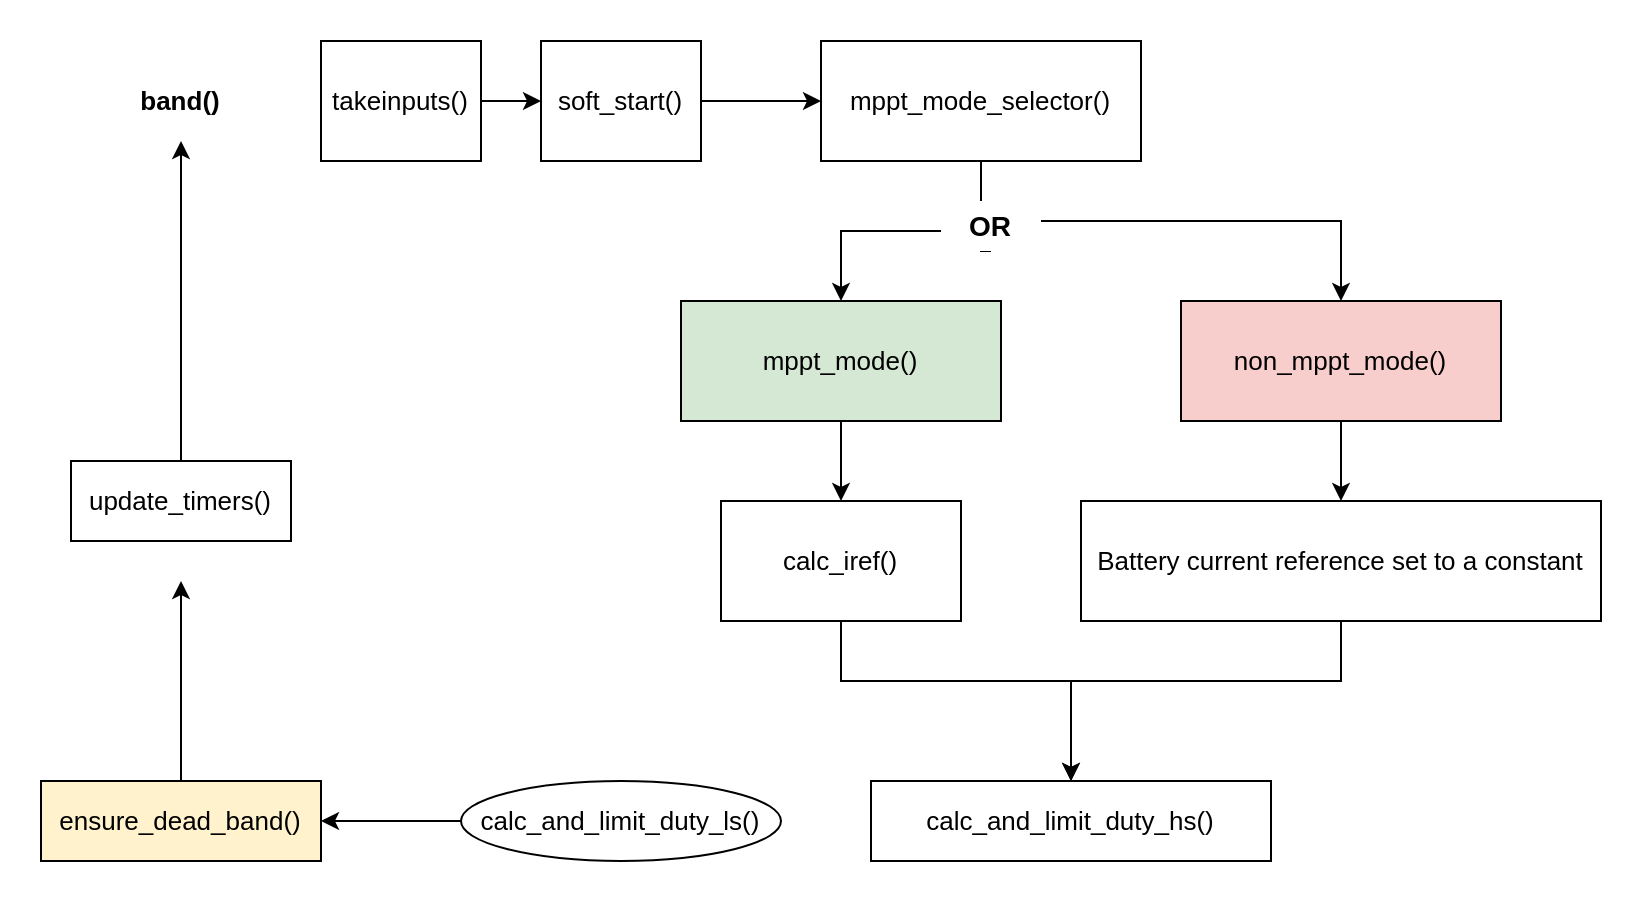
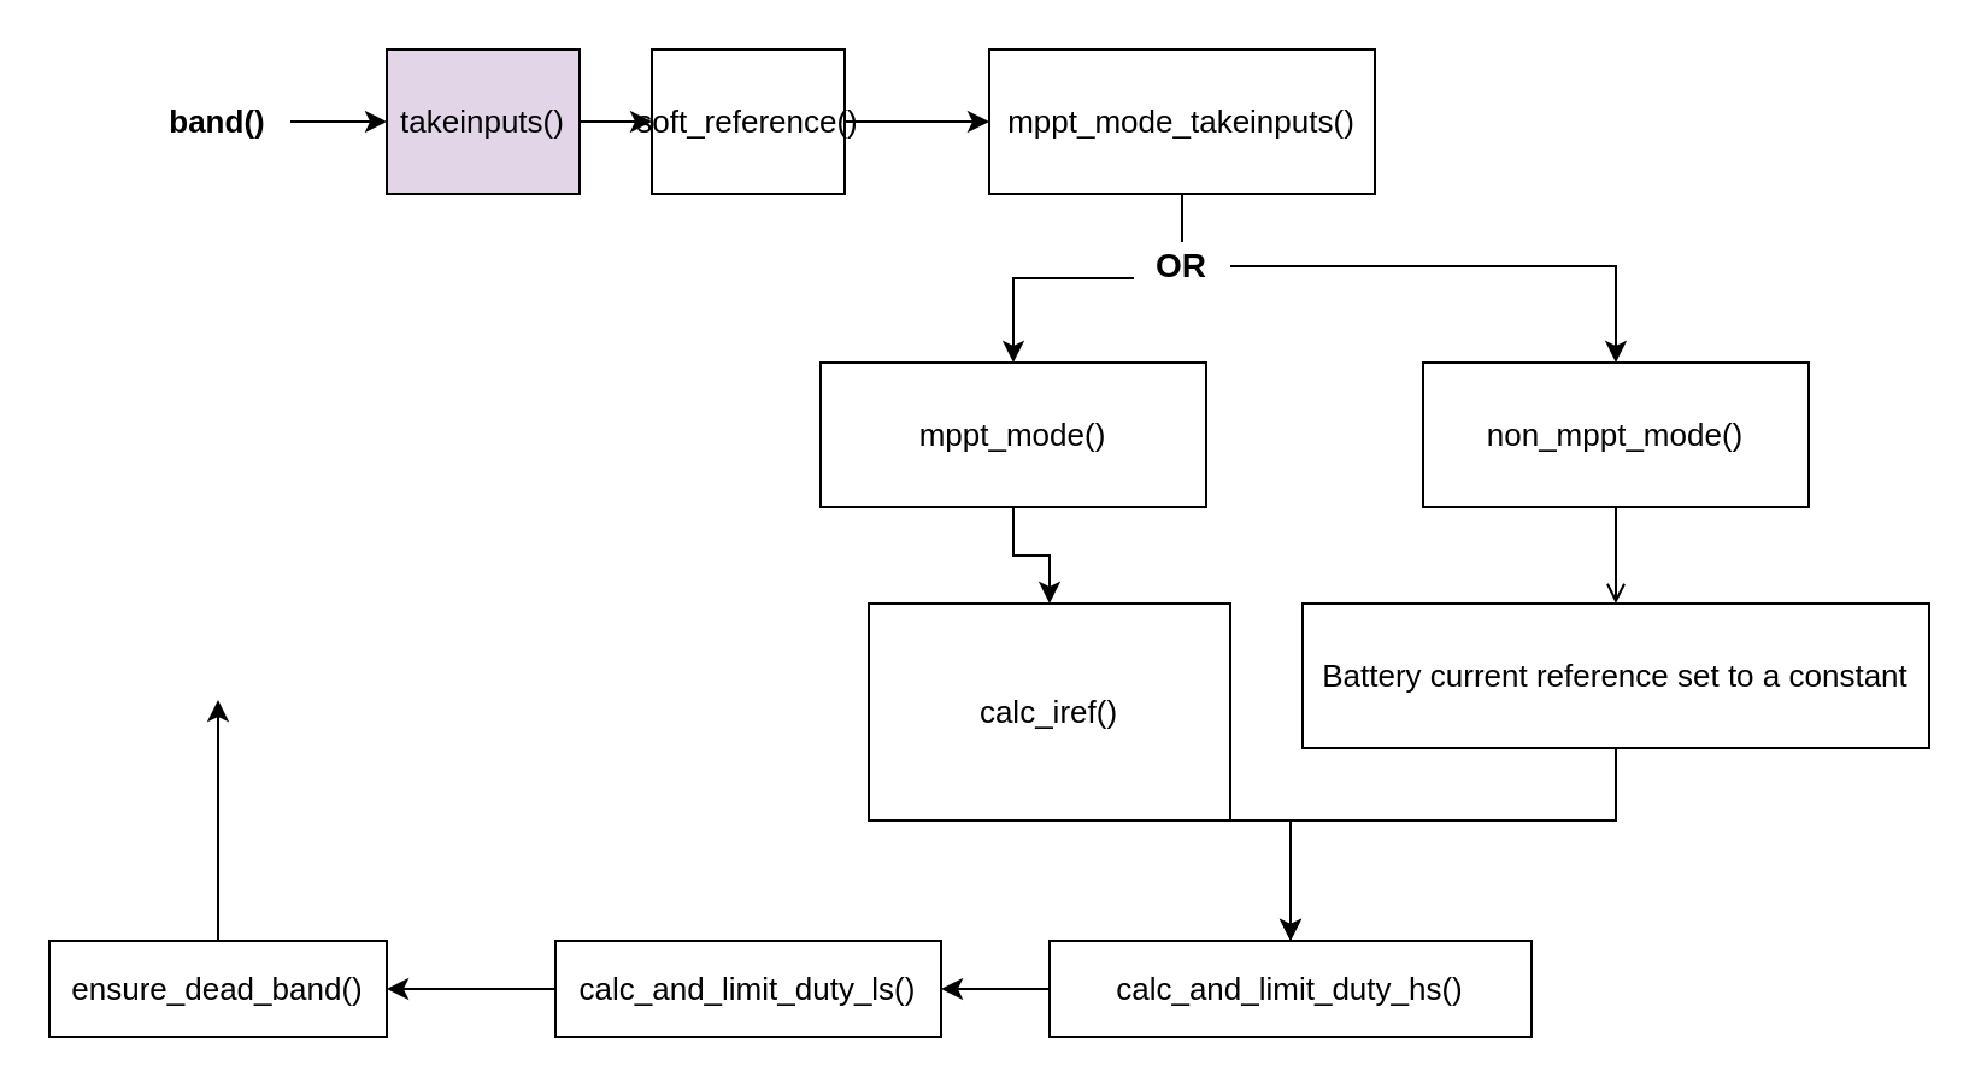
  <mxCell id="0" />
  <mxCell id="1" parent="0" />
+ <mxCell id="2" value="" style="edgeStyle=orthogonalEdgeStyle;rounded=0;orthogonalLoop=1;jettySize=auto;html=1;" edge="1" parent="1" source="3" target="5"><mxGeometry relative="1" as="geometry" /></mxCell>
  <mxCell id="3" value="&lt;b&gt;&lt;font style=&quot;font-size: 13px&quot;&gt;band()&lt;/font&gt;&lt;/b&gt;" style="text;html=1;strokeColor=none;fillColor=none;align=center;verticalAlign=middle;whiteSpace=wrap;rounded=0;" vertex="1" parent="1"><mxGeometry x="60" y="30" width="60" height="40" as="geometry" /></mxCell>
  <mxCell id="4" value="" style="edgeStyle=orthogonalEdgeStyle;rounded=0;orthogonalLoop=1;jettySize=auto;html=1;" edge="1" parent="1" source="5" target="7"><mxGeometry relative="1" as="geometry" /></mxCell>
- <mxCell id="5" value="&lt;font style=&quot;font-size: 13px&quot;&gt;takeinputs()&lt;/font&gt;" style="whiteSpace=wrap;html=1;" vertex="1" parent="1"><mxGeometry x="160" y="20" width="80" height="60" as="geometry" /></mxCell>
+ <mxCell id="5" value="&lt;font style=&quot;font-size: 13px&quot;&gt;takeinputs()&lt;/font&gt;" style="whiteSpace=wrap;html=1;fillColor=#e1d5e7;" vertex="1" parent="1"><mxGeometry x="160" y="20" width="80" height="60" as="geometry" /></mxCell>
  <mxCell id="6" value="" style="edgeStyle=orthogonalEdgeStyle;rounded=0;orthogonalLoop=1;jettySize=auto;html=1;entryX=0;entryY=0.5;entryDx=0;entryDy=0;" edge="1" parent="1" source="7" target="10"><mxGeometry relative="1" as="geometry"><mxPoint x="380" y="50" as="targetPoint" /></mxGeometry></mxCell>
- <mxCell id="7" value="&lt;font style=&quot;font-size: 13px&quot;&gt;soft_start()&lt;/font&gt;" style="whiteSpace=wrap;html=1;" vertex="1" parent="1"><mxGeometry x="270" y="20" width="80" height="60" as="geometry" /></mxCell>
+ <mxCell id="7" value="&lt;font style=&quot;font-size: 13px&quot;&gt;soft_reference()&lt;/font&gt;" style="whiteSpace=wrap;html=1;" vertex="1" parent="1"><mxGeometry x="270" y="20" width="80" height="60" as="geometry" /></mxCell>
  <mxCell id="8" style="edgeStyle=orthogonalEdgeStyle;rounded=0;orthogonalLoop=1;jettySize=auto;html=1;exitX=0.5;exitY=1;exitDx=0;exitDy=0;entryX=0.5;entryY=0;entryDx=0;entryDy=0;" edge="1" parent="1" source="10" target="12"><mxGeometry relative="1" as="geometry" /></mxCell>
  <mxCell id="9" style="edgeStyle=orthogonalEdgeStyle;rounded=0;orthogonalLoop=1;jettySize=auto;html=1;exitX=0.5;exitY=1;exitDx=0;exitDy=0;entryX=0.5;entryY=0;entryDx=0;entryDy=0;" edge="1" parent="1" source="30" target="14"><mxGeometry relative="1" as="geometry"><Array as="points"><mxPoint x="490" y="110" /><mxPoint x="670" y="110" /></Array></mxGeometry></mxCell>
- <mxCell id="10" value="&lt;font style=&quot;font-size: 13px&quot;&gt;mppt_mode_selector()&lt;/font&gt;" style="whiteSpace=wrap;html=1;" vertex="1" parent="1"><mxGeometry x="410" y="20" width="160" height="60" as="geometry" /></mxCell>
+ <mxCell id="10" value="&lt;font style=&quot;font-size: 13px&quot;&gt;mppt_mode_takeinputs()&lt;/font&gt;" style="whiteSpace=wrap;html=1;" vertex="1" parent="1"><mxGeometry x="410" y="20" width="160" height="60" as="geometry" /></mxCell>
  <mxCell id="11" value="" style="edgeStyle=orthogonalEdgeStyle;rounded=0;orthogonalLoop=1;jettySize=auto;html=1;" edge="1" parent="1" source="12" target="16"><mxGeometry relative="1" as="geometry" /></mxCell>
- <mxCell id="12" value="&lt;font style=&quot;font-size: 13px&quot;&gt;mppt_mode()&lt;/font&gt;" style="whiteSpace=wrap;html=1;fillColor=#d5e8d4;" vertex="1" parent="1"><mxGeometry x="340" y="150" width="160" height="60" as="geometry" /></mxCell>
- <mxCell id="13" value="" style="edgeStyle=orthogonalEdgeStyle;rounded=0;orthogonalLoop=1;jettySize=auto;html=1;" edge="1" parent="1" source="14" target="18"><mxGeometry relative="1" as="geometry" /></mxCell>
- <mxCell id="14" value="&lt;font style=&quot;font-size: 13px&quot;&gt;non_mppt_mode()&lt;/font&gt;" style="whiteSpace=wrap;html=1;fillColor=#f8cecc;" vertex="1" parent="1"><mxGeometry x="590" y="150" width="160" height="60" as="geometry" /></mxCell>
+ <mxCell id="12" value="&lt;font style=&quot;font-size: 13px&quot;&gt;mppt_mode()&lt;/font&gt;" style="whiteSpace=wrap;html=1;" vertex="1" parent="1"><mxGeometry x="340" y="150" width="160" height="60" as="geometry" /></mxCell>
+ <mxCell id="13" value="" style="edgeStyle=orthogonalEdgeStyle;rounded=0;orthogonalLoop=1;jettySize=auto;html=1;endArrow=open;" edge="1" parent="1" source="14" target="18"><mxGeometry relative="1" as="geometry" /></mxCell>
+ <mxCell id="14" value="&lt;font style=&quot;font-size: 13px&quot;&gt;non_mppt_mode()&lt;/font&gt;" style="whiteSpace=wrap;html=1;" vertex="1" parent="1"><mxGeometry x="590" y="150" width="160" height="60" as="geometry" /></mxCell>
  <mxCell id="15" value="" style="edgeStyle=orthogonalEdgeStyle;rounded=0;orthogonalLoop=1;jettySize=auto;html=1;" edge="1" parent="1" source="16" target="20"><mxGeometry relative="1" as="geometry"><Array as="points"><mxPoint x="420" y="340" /><mxPoint x="535" y="340" /></Array></mxGeometry></mxCell>
- <mxCell id="16" value="&lt;font style=&quot;font-size: 13px&quot;&gt;calc_iref()&lt;/font&gt;" style="whiteSpace=wrap;html=1;" vertex="1" parent="1"><mxGeometry x="360" y="250" width="120" height="60" as="geometry" /></mxCell>
+ <mxCell id="16" value="&lt;font style=&quot;font-size: 13px&quot;&gt;calc_iref()&lt;/font&gt;" style="whiteSpace=wrap;html=1;" vertex="1" parent="1"><mxGeometry x="360" y="250" width="150" height="90" as="geometry" /></mxCell>
  <mxCell id="17" value="" style="edgeStyle=orthogonalEdgeStyle;rounded=0;orthogonalLoop=1;jettySize=auto;html=1;" edge="1" parent="1" source="18" target="20"><mxGeometry relative="1" as="geometry"><Array as="points"><mxPoint x="670" y="340" /><mxPoint x="535" y="340" /></Array></mxGeometry></mxCell>
  <mxCell id="18" value="&lt;span style=&quot;font-size: 13px&quot;&gt;Battery current reference set to a constant&lt;/span&gt;" style="whiteSpace=wrap;html=1;" vertex="1" parent="1"><mxGeometry x="540" y="250" width="260" height="60" as="geometry" /></mxCell>
+ <mxCell id="19" value="" style="edgeStyle=orthogonalEdgeStyle;rounded=0;orthogonalLoop=1;jettySize=auto;html=1;" edge="1" parent="1" source="20" target="22"><mxGeometry relative="1" as="geometry" /></mxCell>
  <mxCell id="20" value="&lt;font&gt;&lt;span style=&quot;font-size: 13px&quot;&gt;calc_and_limit_duty_hs()&lt;/span&gt;&lt;br&gt;&lt;/font&gt;" style="whiteSpace=wrap;html=1;" vertex="1" parent="1"><mxGeometry x="435" y="390" width="200" height="40" as="geometry" /></mxCell>
  <mxCell id="21" value="" style="edgeStyle=orthogonalEdgeStyle;rounded=0;orthogonalLoop=1;jettySize=auto;html=1;" edge="1" parent="1" source="22"><mxGeometry relative="1" as="geometry"><mxPoint x="160" y="410" as="targetPoint" /></mxGeometry></mxCell>
- <mxCell id="22" value="&lt;font&gt;&lt;span style=&quot;font-size: 13px&quot;&gt;calc_and_limit_duty_ls()&lt;/span&gt;&lt;br&gt;&lt;/font&gt;" style="ellipse;whiteSpace=wrap;html=1;" vertex="1" parent="1"><mxGeometry x="230" y="390" width="160" height="40" as="geometry" /></mxCell>
+ <mxCell id="22" value="&lt;font&gt;&lt;span style=&quot;font-size: 13px&quot;&gt;calc_and_limit_duty_ls()&lt;/span&gt;&lt;br&gt;&lt;/font&gt;" style="whiteSpace=wrap;html=1;" vertex="1" parent="1"><mxGeometry x="230" y="390" width="160" height="40" as="geometry" /></mxCell>
  <mxCell id="23" value="" style="edgeStyle=orthogonalEdgeStyle;rounded=0;orthogonalLoop=1;jettySize=auto;html=1;" edge="1" parent="1"><mxGeometry relative="1" as="geometry"><mxPoint x="90" y="390" as="sourcePoint" /><mxPoint x="90" y="290" as="targetPoint" /></mxGeometry></mxCell>
- <mxCell id="24" value="&lt;font&gt;&lt;span style=&quot;font-size: 13px&quot;&gt;ensure_dead_band()&lt;/span&gt;&lt;br&gt;&lt;/font&gt;" style="whiteSpace=wrap;html=1;fillColor=#fff2cc;" vertex="1" parent="1"><mxGeometry x="20" y="390" width="140" height="40" as="geometry" /></mxCell>
- <mxCell id="25" style="edgeStyle=orthogonalEdgeStyle;rounded=0;orthogonalLoop=1;jettySize=auto;html=1;exitX=0.5;exitY=0;exitDx=0;exitDy=0;entryX=0.5;entryY=1;entryDx=0;entryDy=0;" edge="1" parent="1" source="26" target="3"><mxGeometry relative="1" as="geometry" /></mxCell>
- <mxCell id="26" value="&lt;font&gt;&lt;span style=&quot;font-size: 13px&quot;&gt;update_timers()&lt;/span&gt;&lt;br&gt;&lt;/font&gt;" style="whiteSpace=wrap;html=1;" vertex="1" parent="1"><mxGeometry x="35" y="230" width="110" height="40" as="geometry" /></mxCell>
+ <mxCell id="24" value="&lt;font&gt;&lt;span style=&quot;font-size: 13px&quot;&gt;ensure_dead_band()&lt;/span&gt;&lt;br&gt;&lt;/font&gt;" style="whiteSpace=wrap;html=1;" vertex="1" parent="1"><mxGeometry x="20" y="390" width="140" height="40" as="geometry" /></mxCell>
  <mxCell id="27" style="edgeStyle=orthogonalEdgeStyle;rounded=0;orthogonalLoop=1;jettySize=auto;html=1;exitX=0.5;exitY=1;exitDx=0;exitDy=0;" edge="1" parent="1" source="30" target="30"><mxGeometry relative="1" as="geometry" /></mxCell>
  <mxCell id="28" style="edgeStyle=orthogonalEdgeStyle;rounded=0;orthogonalLoop=1;jettySize=auto;html=1;exitX=0.5;exitY=1;exitDx=0;exitDy=0;" edge="1" parent="1" source="30" target="30"><mxGeometry relative="1" as="geometry" /></mxCell>
  <mxCell id="29" style="edgeStyle=orthogonalEdgeStyle;rounded=0;orthogonalLoop=1;jettySize=auto;html=1;exitX=0.5;exitY=1;exitDx=0;exitDy=0;" edge="1" parent="1" source="30" target="30"><mxGeometry relative="1" as="geometry" /></mxCell>
- <mxCell id="30" value="&lt;b&gt;&lt;font style=&quot;font-size: 14px&quot;&gt;OR&lt;/font&gt;&lt;/b&gt;" style="text;html=1;align=center;verticalAlign=middle;whiteSpace=wrap;rounded=0;fillColor=#ffffff;" vertex="1" parent="1"><mxGeometry x="470" y="100" width="50" height="25" as="geometry" /></mxCell>
+ <mxCell id="30" value="&lt;b&gt;&lt;font style=&quot;font-size: 14px&quot;&gt;OR&lt;/font&gt;&lt;/b&gt;" style="text;html=1;align=center;verticalAlign=middle;whiteSpace=wrap;rounded=0;fillColor=#ffffff;" vertex="1" parent="1"><mxGeometry x="470" y="100" width="40" height="20" as="geometry" /></mxCell>
